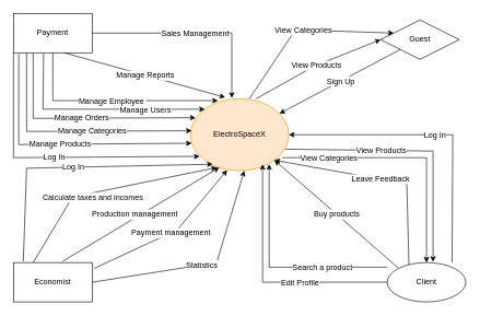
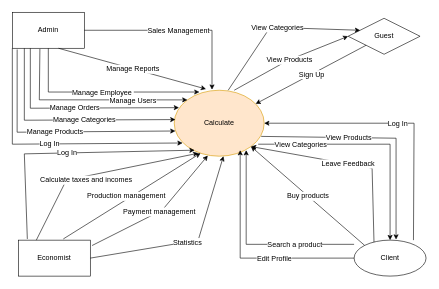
  <mxCell id="0" />
  <mxCell id="1" parent="0" />
- <mxCell id="2" value="ElectroSpaceX" style="ellipse;whiteSpace=wrap;html=1;fillColor=#ffe6cc;strokeColor=#d79b00;" parent="1" vertex="1"><mxGeometry x="290" y="150" width="150" height="110" as="geometry" /></mxCell>
- <mxCell id="3" value="Payment" style="rounded=0;whiteSpace=wrap;html=1;" parent="1" vertex="1"><mxGeometry x="20" y="20" width="120" height="60" as="geometry" /></mxCell>
+ <mxCell id="2" value="Calculate" style="ellipse;whiteSpace=wrap;html=1;fillColor=#ffe6cc;strokeColor=#d79b00;" parent="1" vertex="1"><mxGeometry x="290" y="150" width="150" height="110" as="geometry" /></mxCell>
+ <mxCell id="3" value="Admin" style="rounded=0;whiteSpace=wrap;html=1;" parent="1" vertex="1"><mxGeometry x="20" y="20" width="120" height="60" as="geometry" /></mxCell>
  <mxCell id="4" value="Guest" style="rhombus;whiteSpace=wrap;html=1;" parent="1" vertex="1"><mxGeometry x="580" y="30" width="120" height="60" as="geometry" /></mxCell>
- <mxCell id="5" value="Economist" style="rounded=0;whiteSpace=wrap;html=1;" parent="1" vertex="1"><mxGeometry x="20" y="400" width="120" height="60" as="geometry" /></mxCell>
+ <mxCell id="5" value="Economist" style="rounded=0;whiteSpace=wrap;html=1;" parent="1" vertex="1"><mxGeometry x="30" y="400" width="120" height="60" as="geometry" /></mxCell>
  <mxCell id="6" value="Client" style="ellipse;whiteSpace=wrap;html=1;" parent="1" vertex="1"><mxGeometry x="590" y="400" width="120" height="60" as="geometry" /></mxCell>
  <mxCell id="7" value="" style="endArrow=classic;html=1;rounded=0;exitX=0;exitY=1;exitDx=0;exitDy=0;entryX=0.093;entryY=0.8;entryDx=0;entryDy=0;entryPerimeter=0;" parent="1" source="3" target="2" edge="1"><mxGeometry relative="1" as="geometry"><mxPoint x="50" y="170" as="sourcePoint" /><mxPoint x="70" y="240" as="targetPoint" /><Array as="points"><mxPoint x="20" y="240" /></Array></mxGeometry></mxCell>
  <mxCell id="8" value="&lt;font style=&quot;font-size: 12px;&quot;&gt;Log In&lt;/font&gt;" style="edgeLabel;resizable=0;html=1;align=center;verticalAlign=middle;" parent="7" connectable="0" vertex="1"><mxGeometry relative="1" as="geometry" /></mxCell>
  <mxCell id="9" value="" style="endArrow=classic;html=1;rounded=0;exitX=0.067;exitY=1.033;exitDx=0;exitDy=0;exitPerimeter=0;entryX=0.013;entryY=0.618;entryDx=0;entryDy=0;entryPerimeter=0;" parent="1" source="3" target="2" edge="1"><mxGeometry relative="1" as="geometry"><mxPoint x="40" y="220" as="sourcePoint" /><mxPoint x="140" y="220" as="targetPoint" /><Array as="points"><mxPoint x="28" y="220" /></Array></mxGeometry></mxCell>
  <mxCell id="10" value="&lt;font style=&quot;font-size: 12px;&quot;&gt;Manage Products&lt;/font&gt;" style="edgeLabel;resizable=0;html=1;align=center;verticalAlign=middle;" parent="9" connectable="0" vertex="1"><mxGeometry relative="1" as="geometry" /></mxCell>
  <mxCell id="11" value="" style="endArrow=classic;html=1;rounded=0;fontSize=12;entryX=0.013;entryY=0.445;entryDx=0;entryDy=0;entryPerimeter=0;" parent="1" target="2" edge="1"><mxGeometry relative="1" as="geometry"><mxPoint x="40" y="80" as="sourcePoint" /><mxPoint x="360" y="160" as="targetPoint" /><Array as="points"><mxPoint x="40" y="200" /></Array></mxGeometry></mxCell>
  <mxCell id="12" value="Manage Categories" style="edgeLabel;resizable=0;html=1;align=center;verticalAlign=middle;fontSize=12;" parent="11" connectable="0" vertex="1"><mxGeometry relative="1" as="geometry"><mxPoint x="34" as="offset" /></mxGeometry></mxCell>
  <mxCell id="13" value="" style="endArrow=classic;html=1;rounded=0;fontSize=12;exitX=0.25;exitY=1;exitDx=0;exitDy=0;entryX=0.053;entryY=0.264;entryDx=0;entryDy=0;entryPerimeter=0;" parent="1" source="3" target="2" edge="1"><mxGeometry relative="1" as="geometry"><mxPoint x="60" y="180" as="sourcePoint" /><mxPoint x="160" y="180" as="targetPoint" /><Array as="points"><mxPoint x="50" y="180" /></Array></mxGeometry></mxCell>
  <mxCell id="14" value="Manage Orders" style="edgeLabel;resizable=0;html=1;align=center;verticalAlign=middle;fontSize=12;" parent="13" connectable="0" vertex="1"><mxGeometry relative="1" as="geometry" /></mxCell>
  <mxCell id="15" value="" style="endArrow=classic;html=1;rounded=0;entryX=0;entryY=0;entryDx=0;entryDy=0;exitX=0.383;exitY=1.017;exitDx=0;exitDy=0;exitPerimeter=0;" edge="1" parent="1" source="3" target="2"><mxGeometry relative="1" as="geometry"><mxPoint x="60" y="80" as="sourcePoint" /><mxPoint x="160" y="150" as="targetPoint" /><Array as="points"><mxPoint x="65" y="166" /></Array></mxGeometry></mxCell>
  <mxCell id="16" value="&lt;font style=&quot;font-size: 12px;&quot;&gt;Manage Users&lt;/font&gt;" style="edgeLabel;resizable=0;html=1;align=center;verticalAlign=middle;" connectable="0" vertex="1" parent="15"><mxGeometry relative="1" as="geometry"><mxPoint x="74" as="offset" /></mxGeometry></mxCell>
  <mxCell id="17" value="" style="endArrow=classic;html=1;rounded=0;exitX=0.5;exitY=1;exitDx=0;exitDy=0;entryX=0.28;entryY=0.027;entryDx=0;entryDy=0;entryPerimeter=0;" edge="1" parent="1" source="3" target="2"><mxGeometry relative="1" as="geometry"><mxPoint x="100" y="149" as="sourcePoint" /><mxPoint x="200" y="149" as="targetPoint" /><Array as="points"><mxPoint x="80" y="153" /><mxPoint x="210" y="153" /></Array></mxGeometry></mxCell>
  <mxCell id="18" value="&lt;font style=&quot;font-size: 12px;&quot;&gt;Manage Employee&amp;nbsp;&lt;/font&gt;" style="edgeLabel;resizable=0;html=1;align=center;verticalAlign=middle;" connectable="0" vertex="1" parent="17"><mxGeometry relative="1" as="geometry" /></mxCell>
  <mxCell id="19" value="" style="endArrow=classic;html=1;rounded=0;exitX=0.642;exitY=1;exitDx=0;exitDy=0;exitPerimeter=0;entryX=0.353;entryY=-0.018;entryDx=0;entryDy=0;entryPerimeter=0;" edge="1" parent="1" source="3" target="2"><mxGeometry relative="1" as="geometry"><mxPoint x="150" y="120" as="sourcePoint" /><mxPoint x="250" y="120" as="targetPoint" /></mxGeometry></mxCell>
  <mxCell id="20" value="&lt;font style=&quot;font-size: 12px;&quot;&gt;Manage Reports&lt;/font&gt;" style="edgeLabel;resizable=0;html=1;align=center;verticalAlign=middle;" connectable="0" vertex="1" parent="19"><mxGeometry relative="1" as="geometry" /></mxCell>
  <mxCell id="21" value="" style="endArrow=classic;html=1;rounded=0;fontSize=12;exitX=1;exitY=0.5;exitDx=0;exitDy=0;entryX=0.42;entryY=-0.009;entryDx=0;entryDy=0;entryPerimeter=0;" edge="1" parent="1" source="3" target="2"><mxGeometry relative="1" as="geometry"><mxPoint x="200" y="80" as="sourcePoint" /><mxPoint x="380" y="60" as="targetPoint" /><Array as="points"><mxPoint x="353" y="50" /></Array></mxGeometry></mxCell>
  <mxCell id="22" value="Sales Management" style="edgeLabel;resizable=0;html=1;align=center;verticalAlign=middle;fontSize=12;" connectable="0" vertex="1" parent="21"><mxGeometry relative="1" as="geometry" /></mxCell>
  <mxCell id="23" value="" style="endArrow=classic;html=1;rounded=0;fontSize=12;entryX=0;entryY=0.25;entryDx=0;entryDy=0;" edge="1" parent="1" target="4"><mxGeometry relative="1" as="geometry"><mxPoint x="380" y="150" as="sourcePoint" /><mxPoint x="470" y="110" as="targetPoint" /><Array as="points"><mxPoint x="450" y="45" /></Array></mxGeometry></mxCell>
  <mxCell id="24" value="View Categories" style="edgeLabel;resizable=0;html=1;align=center;verticalAlign=middle;fontSize=12;" connectable="0" vertex="1" parent="23"><mxGeometry relative="1" as="geometry" /></mxCell>
  <mxCell id="25" value="" style="endArrow=classic;html=1;rounded=0;fontSize=12;exitX=0.667;exitY=0;exitDx=0;exitDy=0;exitPerimeter=0;entryX=0;entryY=0.5;entryDx=0;entryDy=0;" edge="1" parent="1" source="2" target="4"><mxGeometry relative="1" as="geometry"><mxPoint x="450" y="120" as="sourcePoint" /><mxPoint x="550" y="120" as="targetPoint" /><Array as="points"><mxPoint x="480" y="100" /></Array></mxGeometry></mxCell>
  <mxCell id="26" value="View Products" style="edgeLabel;resizable=0;html=1;align=center;verticalAlign=middle;fontSize=12;" connectable="0" vertex="1" parent="25"><mxGeometry relative="1" as="geometry" /></mxCell>
  <mxCell id="27" value="" style="endArrow=classic;html=1;rounded=0;fontSize=12;exitX=0;exitY=1;exitDx=0;exitDy=0;" edge="1" parent="1" source="4" target="2"><mxGeometry relative="1" as="geometry"><mxPoint x="470" y="140" as="sourcePoint" /><mxPoint x="570" y="140" as="targetPoint" /></mxGeometry></mxCell>
  <mxCell id="28" value="Sign Up" style="edgeLabel;resizable=0;html=1;align=center;verticalAlign=middle;fontSize=12;" connectable="0" vertex="1" parent="27"><mxGeometry relative="1" as="geometry" /></mxCell>
  <mxCell id="29" value="" style="endArrow=classic;html=1;rounded=0;fontSize=12;entryX=1;entryY=0.5;entryDx=0;entryDy=0;exitX=0.825;exitY=0;exitDx=0;exitDy=0;exitPerimeter=0;" edge="1" parent="1" source="6" target="2"><mxGeometry relative="1" as="geometry"><mxPoint x="690" y="390" as="sourcePoint" /><mxPoint x="710" y="350" as="targetPoint" /><Array as="points"><mxPoint x="690" y="205" /></Array></mxGeometry></mxCell>
  <mxCell id="30" value="Log In" style="edgeLabel;resizable=0;html=1;align=center;verticalAlign=middle;fontSize=12;" connectable="0" vertex="1" parent="29"><mxGeometry relative="1" as="geometry" /></mxCell>
  <mxCell id="31" value="" style="endArrow=classic;html=1;rounded=0;fontSize=12;entryX=1;entryY=1;entryDx=0;entryDy=0;exitX=0;exitY=0;exitDx=0;exitDy=0;" edge="1" parent="1" source="6" target="2"><mxGeometry relative="1" as="geometry"><mxPoint x="490" y="330" as="sourcePoint" /><mxPoint x="590" y="330" as="targetPoint" /></mxGeometry></mxCell>
  <mxCell id="32" value="Buy products" style="edgeLabel;resizable=0;html=1;align=center;verticalAlign=middle;fontSize=12;" connectable="0" vertex="1" parent="31"><mxGeometry relative="1" as="geometry" /></mxCell>
  <mxCell id="33" value="" style="endArrow=classic;html=1;rounded=0;fontSize=12;exitX=0.967;exitY=0.7;exitDx=0;exitDy=0;exitPerimeter=0;entryX=0.583;entryY=-0.017;entryDx=0;entryDy=0;entryPerimeter=0;" edge="1" parent="1" source="2" target="6"><mxGeometry relative="1" as="geometry"><mxPoint x="520" y="280" as="sourcePoint" /><mxPoint x="620" y="280" as="targetPoint" /><Array as="points"><mxPoint x="660" y="230" /></Array></mxGeometry></mxCell>
  <mxCell id="34" value="View Products" style="edgeLabel;resizable=0;html=1;align=center;verticalAlign=middle;fontSize=12;" connectable="0" vertex="1" parent="33"><mxGeometry relative="1" as="geometry"><mxPoint x="-52" as="offset" /></mxGeometry></mxCell>
  <mxCell id="35" value="" style="endArrow=classic;html=1;rounded=0;fontSize=12;entryX=0.5;entryY=0;entryDx=0;entryDy=0;" edge="1" parent="1" target="6"><mxGeometry relative="1" as="geometry"><mxPoint x="430" y="240" as="sourcePoint" /><mxPoint x="770" y="250" as="targetPoint" /><Array as="points"><mxPoint x="650" y="240" /></Array></mxGeometry></mxCell>
  <mxCell id="36" value="View Categories" style="edgeLabel;resizable=0;html=1;align=center;verticalAlign=middle;fontSize=12;" connectable="0" vertex="1" parent="35"><mxGeometry relative="1" as="geometry"><mxPoint x="-120" as="offset" /></mxGeometry></mxCell>
  <mxCell id="37" value="" style="endArrow=classic;html=1;rounded=0;fontSize=12;exitX=0;exitY=0.5;exitDx=0;exitDy=0;" edge="1" parent="1" source="6"><mxGeometry relative="1" as="geometry"><mxPoint x="330" y="350" as="sourcePoint" /><mxPoint x="400" y="250" as="targetPoint" /><Array as="points"><mxPoint x="400" y="430" /></Array></mxGeometry></mxCell>
  <mxCell id="38" value="Edit Profile" style="edgeLabel;resizable=0;html=1;align=center;verticalAlign=middle;fontSize=12;" connectable="0" vertex="1" parent="37"><mxGeometry relative="1" as="geometry"><mxPoint x="51" as="offset" /></mxGeometry></mxCell>
  <mxCell id="39" value="" style="endArrow=classic;html=1;rounded=0;fontSize=12;exitX=0;exitY=0.117;exitDx=0;exitDy=0;exitPerimeter=0;" edge="1" parent="1" source="6"><mxGeometry relative="1" as="geometry"><mxPoint x="410" y="390" as="sourcePoint" /><mxPoint x="410" y="250" as="targetPoint" /><Array as="points"><mxPoint x="410" y="407" /></Array></mxGeometry></mxCell>
  <mxCell id="40" value="Search a product" style="edgeLabel;resizable=0;html=1;align=center;verticalAlign=middle;fontSize=12;" connectable="0" vertex="1" parent="39"><mxGeometry relative="1" as="geometry"><mxPoint x="69" as="offset" /></mxGeometry></mxCell>
  <mxCell id="41" value="" style="endArrow=classic;html=1;rounded=0;fontSize=12;exitX=0.25;exitY=0;exitDx=0;exitDy=0;entryX=1;entryY=1;entryDx=0;entryDy=0;" edge="1" parent="1" source="6" target="2"><mxGeometry relative="1" as="geometry"><mxPoint x="200" y="410" as="sourcePoint" /><mxPoint x="620" y="280" as="targetPoint" /><Array as="points"><mxPoint x="620" y="280" /></Array></mxGeometry></mxCell>
  <mxCell id="42" value="Leave Feedback" style="edgeLabel;resizable=0;html=1;align=center;verticalAlign=middle;fontSize=12;" connectable="0" vertex="1" parent="41"><mxGeometry relative="1" as="geometry" /></mxCell>
  <mxCell id="43" value="" style="endArrow=classic;html=1;rounded=0;fontSize=12;entryX=0;entryY=1;entryDx=0;entryDy=0;exitX=0.125;exitY=-0.033;exitDx=0;exitDy=0;exitPerimeter=0;" edge="1" parent="1" source="5"><mxGeometry relative="1" as="geometry"><mxPoint x="40" y="390" as="sourcePoint" /><mxPoint x="323.967" y="250.001" as="targetPoint" /><Array as="points"><mxPoint x="40" y="256.11" /></Array></mxGeometry></mxCell>
  <mxCell id="44" value="Log In" style="edgeLabel;resizable=0;html=1;align=center;verticalAlign=middle;fontSize=12;" connectable="0" vertex="1" parent="43"><mxGeometry relative="1" as="geometry" /></mxCell>
  <mxCell id="45" value="" style="endArrow=classic;html=1;rounded=0;fontSize=12;entryX=0.267;entryY=0.955;entryDx=0;entryDy=0;entryPerimeter=0;exitX=0.25;exitY=0;exitDx=0;exitDy=0;" edge="1" parent="1" source="5" target="2"><mxGeometry relative="1" as="geometry"><mxPoint x="60" y="370" as="sourcePoint" /><mxPoint x="160" y="370" as="targetPoint" /><Array as="points"><mxPoint x="110" y="300" /></Array></mxGeometry></mxCell>
  <mxCell id="46" value="Calculate taxes and incomes" style="edgeLabel;resizable=0;html=1;align=center;verticalAlign=middle;fontSize=12;" connectable="0" vertex="1" parent="45"><mxGeometry relative="1" as="geometry"><mxPoint x="-23" y="11" as="offset" /></mxGeometry></mxCell>
  <mxCell id="47" value="" style="endArrow=classic;html=1;rounded=0;fontSize=12;entryX=0.293;entryY=0.955;entryDx=0;entryDy=0;entryPerimeter=0;exitX=0.625;exitY=-0.033;exitDx=0;exitDy=0;exitPerimeter=0;" edge="1" parent="1" source="5" target="2"><mxGeometry relative="1" as="geometry"><mxPoint x="90" y="380" as="sourcePoint" /><mxPoint x="190" y="380" as="targetPoint" /></mxGeometry></mxCell>
  <mxCell id="48" value="Production management" style="edgeLabel;resizable=0;html=1;align=center;verticalAlign=middle;fontSize=12;" connectable="0" vertex="1" parent="47"><mxGeometry relative="1" as="geometry"><mxPoint x="-10" as="offset" /></mxGeometry></mxCell>
  <mxCell id="49" value="" style="endArrow=classic;html=1;rounded=0;fontSize=12;entryX=0.373;entryY=0.991;entryDx=0;entryDy=0;entryPerimeter=0;exitX=1.025;exitY=0.15;exitDx=0;exitDy=0;exitPerimeter=0;" edge="1" parent="1" source="5" target="2"><mxGeometry relative="1" as="geometry"><mxPoint x="150" y="440" as="sourcePoint" /><mxPoint x="250" y="440" as="targetPoint" /><Array as="points"><mxPoint x="270" y="350" /></Array></mxGeometry></mxCell>
  <mxCell id="50" value="Payment management" style="edgeLabel;resizable=0;html=1;align=center;verticalAlign=middle;fontSize=12;" connectable="0" vertex="1" parent="49"><mxGeometry relative="1" as="geometry" /></mxCell>
  <mxCell id="51" value="" style="endArrow=classic;html=1;rounded=0;fontSize=12;entryX=0.547;entryY=1;entryDx=0;entryDy=0;entryPerimeter=0;exitX=1;exitY=0.5;exitDx=0;exitDy=0;" edge="1" parent="1" source="5" target="2"><mxGeometry relative="1" as="geometry"><mxPoint x="230" y="480" as="sourcePoint" /><mxPoint x="330" y="480" as="targetPoint" /><Array as="points"><mxPoint x="330" y="400" /></Array></mxGeometry></mxCell>
  <mxCell id="52" value="Statistics" style="edgeLabel;resizable=0;html=1;align=center;verticalAlign=middle;fontSize=12;" connectable="0" vertex="1" parent="51"><mxGeometry relative="1" as="geometry" /></mxCell>
